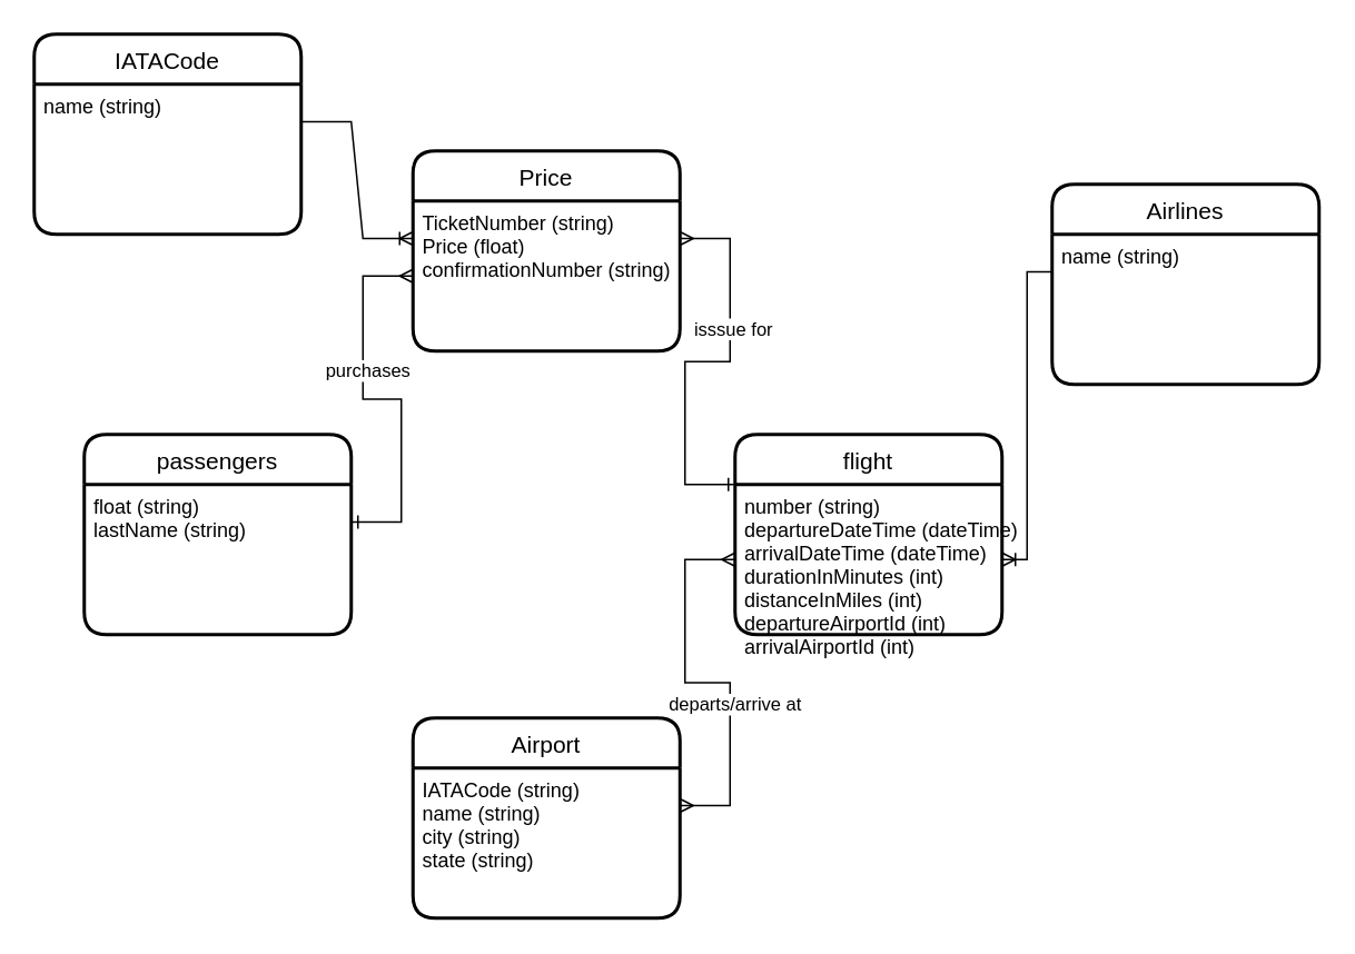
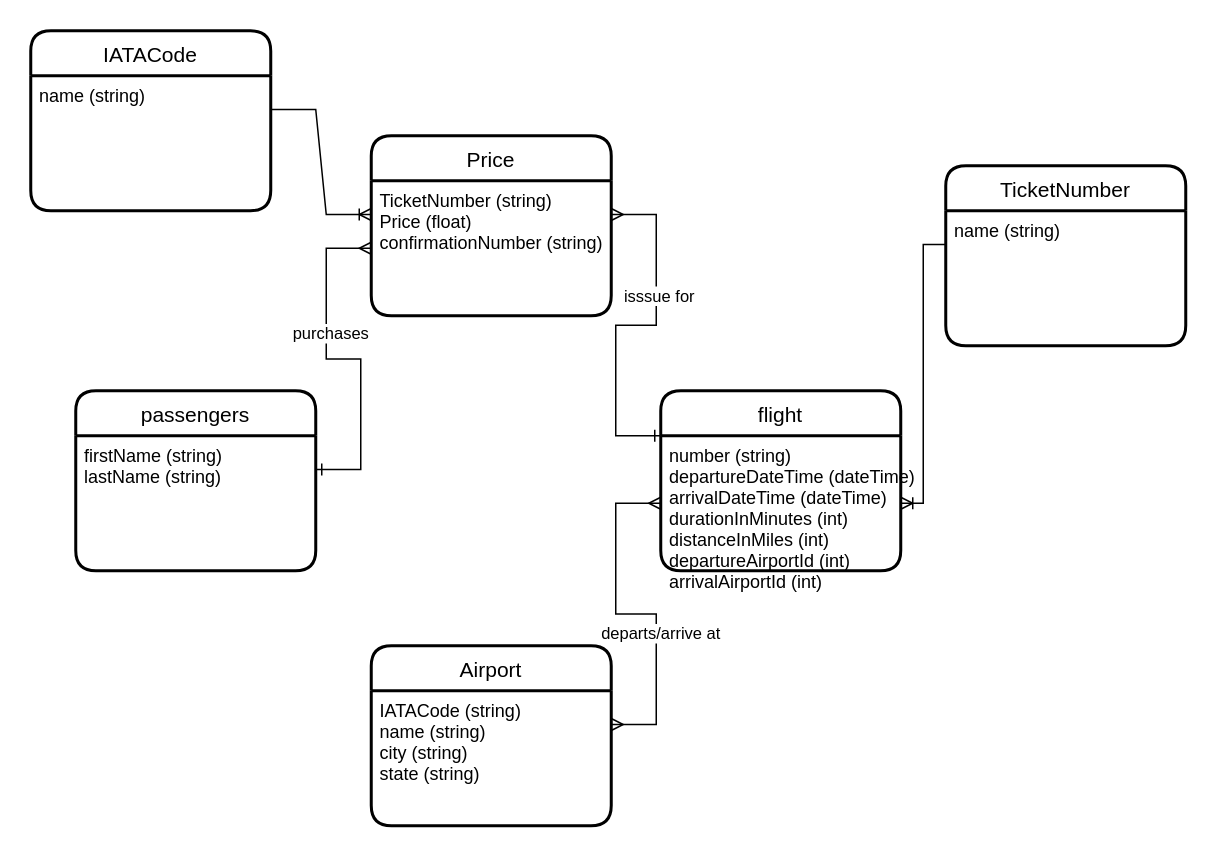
  <mxCell id="0" />
  <mxCell id="1" parent="0" />
  <mxCell id="2" value="passengers" style="swimlane;childLayout=stackLayout;horizontal=1;startSize=30;horizontalStack=0;rounded=1;fontSize=14;fontStyle=0;strokeWidth=2;resizeParent=0;resizeLast=1;shadow=0;dashed=0;align=center;" vertex="1" parent="1"><mxGeometry x="50" y="260" width="160" height="120" as="geometry" /></mxCell>
- <mxCell id="3" value="float (string)&#10;lastName (string)" style="align=left;strokeColor=none;fillColor=none;spacingLeft=4;fontSize=12;verticalAlign=top;resizable=0;rotatable=0;part=1;" vertex="1" parent="2"><mxGeometry y="30" width="160" height="90" as="geometry" /></mxCell>
+ <mxCell id="3" value="firstName (string)&#10;lastName (string)" style="align=left;strokeColor=none;fillColor=none;spacingLeft=4;fontSize=12;verticalAlign=top;resizable=0;rotatable=0;part=1;" vertex="1" parent="2"><mxGeometry y="30" width="160" height="90" as="geometry" /></mxCell>
  <mxCell id="4" value="flight" style="swimlane;childLayout=stackLayout;horizontal=1;startSize=30;horizontalStack=0;rounded=1;fontSize=14;fontStyle=0;strokeWidth=2;resizeParent=0;resizeLast=1;shadow=0;dashed=0;align=center;" vertex="1" parent="1"><mxGeometry x="440" y="260" width="160" height="120" as="geometry" /></mxCell>
  <mxCell id="5" value="number (string)&#10;departureDateTime (dateTime)&#10;arrivalDateTime (dateTime)&#10;durationInMinutes (int)&#10;distanceInMiles (int)&#10;departureAirportId (int)&#10;arrivalAirportId (int)" style="align=left;strokeColor=none;fillColor=none;spacingLeft=4;fontSize=12;verticalAlign=top;resizable=0;rotatable=0;part=1;" vertex="1" parent="4"><mxGeometry y="30" width="160" height="90" as="geometry" /></mxCell>
  <mxCell id="6" value="Airport" style="swimlane;childLayout=stackLayout;horizontal=1;startSize=30;horizontalStack=0;rounded=1;fontSize=14;fontStyle=0;strokeWidth=2;resizeParent=0;resizeLast=1;shadow=0;dashed=0;align=center;" vertex="1" parent="1"><mxGeometry x="247" y="430" width="160" height="120" as="geometry" /></mxCell>
  <mxCell id="7" value="IATACode (string)&#10;name (string)&#10;city (string)&#10;state (string)" style="align=left;strokeColor=none;fillColor=none;spacingLeft=4;fontSize=12;verticalAlign=top;resizable=0;rotatable=0;part=1;" vertex="1" parent="6"><mxGeometry y="30" width="160" height="90" as="geometry" /></mxCell>
  <mxCell id="8" value="" style="edgeStyle=entityRelationEdgeStyle;fontSize=12;html=1;endArrow=ERmany;startArrow=ERmany;rounded=0;entryX=0;entryY=0.5;entryDx=0;entryDy=0;exitX=1;exitY=0.25;exitDx=0;exitDy=0;" edge="1" parent="1" source="7" target="5"><mxGeometry width="100" height="100" relative="1" as="geometry"><mxPoint x="290" y="250" as="sourcePoint" /><mxPoint x="390" y="150" as="targetPoint" /></mxGeometry></mxCell>
  <mxCell id="9" value="departs/arrive at" style="edgeLabel;html=1;align=center;verticalAlign=middle;resizable=0;points=[];" vertex="1" connectable="0" parent="8"><mxGeometry x="-0.227" y="-2" relative="1" as="geometry"><mxPoint as="offset" /></mxGeometry></mxCell>
  <mxCell id="10" value="Price" style="swimlane;childLayout=stackLayout;horizontal=1;startSize=30;horizontalStack=0;rounded=1;fontSize=14;fontStyle=0;strokeWidth=2;resizeParent=0;resizeLast=1;shadow=0;dashed=0;align=center;" vertex="1" parent="1"><mxGeometry x="247" y="90" width="160" height="120" as="geometry" /></mxCell>
  <mxCell id="11" value="TicketNumber (string)&#10;Price (float)&#10;confirmationNumber (string)" style="align=left;strokeColor=none;fillColor=none;spacingLeft=4;fontSize=12;verticalAlign=top;resizable=0;rotatable=0;part=1;" vertex="1" parent="10"><mxGeometry y="30" width="160" height="90" as="geometry" /></mxCell>
  <mxCell id="12" value="" style="edgeStyle=entityRelationEdgeStyle;fontSize=12;html=1;endArrow=ERmany;startArrow=ERone;rounded=0;exitX=1;exitY=0.25;exitDx=0;exitDy=0;entryX=0;entryY=0.5;entryDx=0;entryDy=0;startFill=0;" edge="1" parent="1" source="3" target="11"><mxGeometry width="100" height="100" relative="1" as="geometry"><mxPoint x="217" y="317.5" as="sourcePoint" /><mxPoint x="240" y="140" as="targetPoint" /></mxGeometry></mxCell>
  <mxCell id="13" value="purchases" style="edgeLabel;html=1;align=center;verticalAlign=middle;resizable=0;points=[];" vertex="1" connectable="0" parent="12"><mxGeometry x="0.261" y="-2" relative="1" as="geometry"><mxPoint y="1" as="offset" /></mxGeometry></mxCell>
  <mxCell id="14" value="" style="edgeStyle=entityRelationEdgeStyle;fontSize=12;html=1;endArrow=ERone;startArrow=ERmany;rounded=0;entryX=0;entryY=0.25;entryDx=0;entryDy=0;exitX=1;exitY=0.25;exitDx=0;exitDy=0;endFill=0;startFill=0;" edge="1" parent="1" source="11" target="4"><mxGeometry width="100" height="100" relative="1" as="geometry"><mxPoint x="270" y="190" as="sourcePoint" /><mxPoint x="370" y="90" as="targetPoint" /></mxGeometry></mxCell>
  <mxCell id="15" value="isssue for" style="edgeLabel;html=1;align=center;verticalAlign=middle;resizable=0;points=[];" vertex="1" connectable="0" parent="14"><mxGeometry x="-0.281" y="1" relative="1" as="geometry"><mxPoint as="offset" /></mxGeometry></mxCell>
- <mxCell id="16" value="Airlines" style="swimlane;childLayout=stackLayout;horizontal=1;startSize=30;horizontalStack=0;rounded=1;fontSize=14;fontStyle=0;strokeWidth=2;resizeParent=0;resizeLast=1;shadow=0;dashed=0;align=center;" vertex="1" parent="1"><mxGeometry x="630" y="110" width="160" height="120" as="geometry" /></mxCell>
+ <mxCell id="16" value="TicketNumber" style="swimlane;childLayout=stackLayout;horizontal=1;startSize=30;horizontalStack=0;rounded=1;fontSize=14;fontStyle=0;strokeWidth=2;resizeParent=0;resizeLast=1;shadow=0;dashed=0;align=center;" vertex="1" parent="1"><mxGeometry x="630" y="110" width="160" height="120" as="geometry" /></mxCell>
  <mxCell id="17" value="name (string)" style="align=left;strokeColor=none;fillColor=none;spacingLeft=4;fontSize=12;verticalAlign=top;resizable=0;rotatable=0;part=1;" vertex="1" parent="16"><mxGeometry y="30" width="160" height="90" as="geometry" /></mxCell>
  <mxCell id="18" value="" style="fontSize=12;html=1;endArrow=ERoneToMany;rounded=0;entryX=1;entryY=0.5;entryDx=0;entryDy=0;exitX=0;exitY=0.25;exitDx=0;exitDy=0;edgeStyle=orthogonalEdgeStyle;" edge="1" parent="1" source="17" target="5"><mxGeometry width="100" height="100" relative="1" as="geometry"><mxPoint x="590" y="435" as="sourcePoint" /><mxPoint x="690" y="335" as="targetPoint" /></mxGeometry></mxCell>
  <mxCell id="19" value="IATACode" style="swimlane;childLayout=stackLayout;horizontal=1;startSize=30;horizontalStack=0;rounded=1;fontSize=14;fontStyle=0;strokeWidth=2;resizeParent=0;resizeLast=1;shadow=0;dashed=0;align=center;" vertex="1" parent="1"><mxGeometry x="20" y="20" width="160" height="120" as="geometry" /></mxCell>
  <mxCell id="20" value="name (string)" style="align=left;strokeColor=none;fillColor=none;spacingLeft=4;fontSize=12;verticalAlign=top;resizable=0;rotatable=0;part=1;" vertex="1" parent="19"><mxGeometry y="30" width="160" height="90" as="geometry" /></mxCell>
  <mxCell id="21" value="" style="edgeStyle=entityRelationEdgeStyle;fontSize=12;html=1;endArrow=ERoneToMany;rounded=0;exitX=1;exitY=0.25;exitDx=0;exitDy=0;entryX=0;entryY=0.25;entryDx=0;entryDy=0;" edge="1" parent="1" source="20" target="11"><mxGeometry width="100" height="100" relative="1" as="geometry"><mxPoint x="220" y="60" as="sourcePoint" /><mxPoint x="320" y="-40" as="targetPoint" /></mxGeometry></mxCell>
